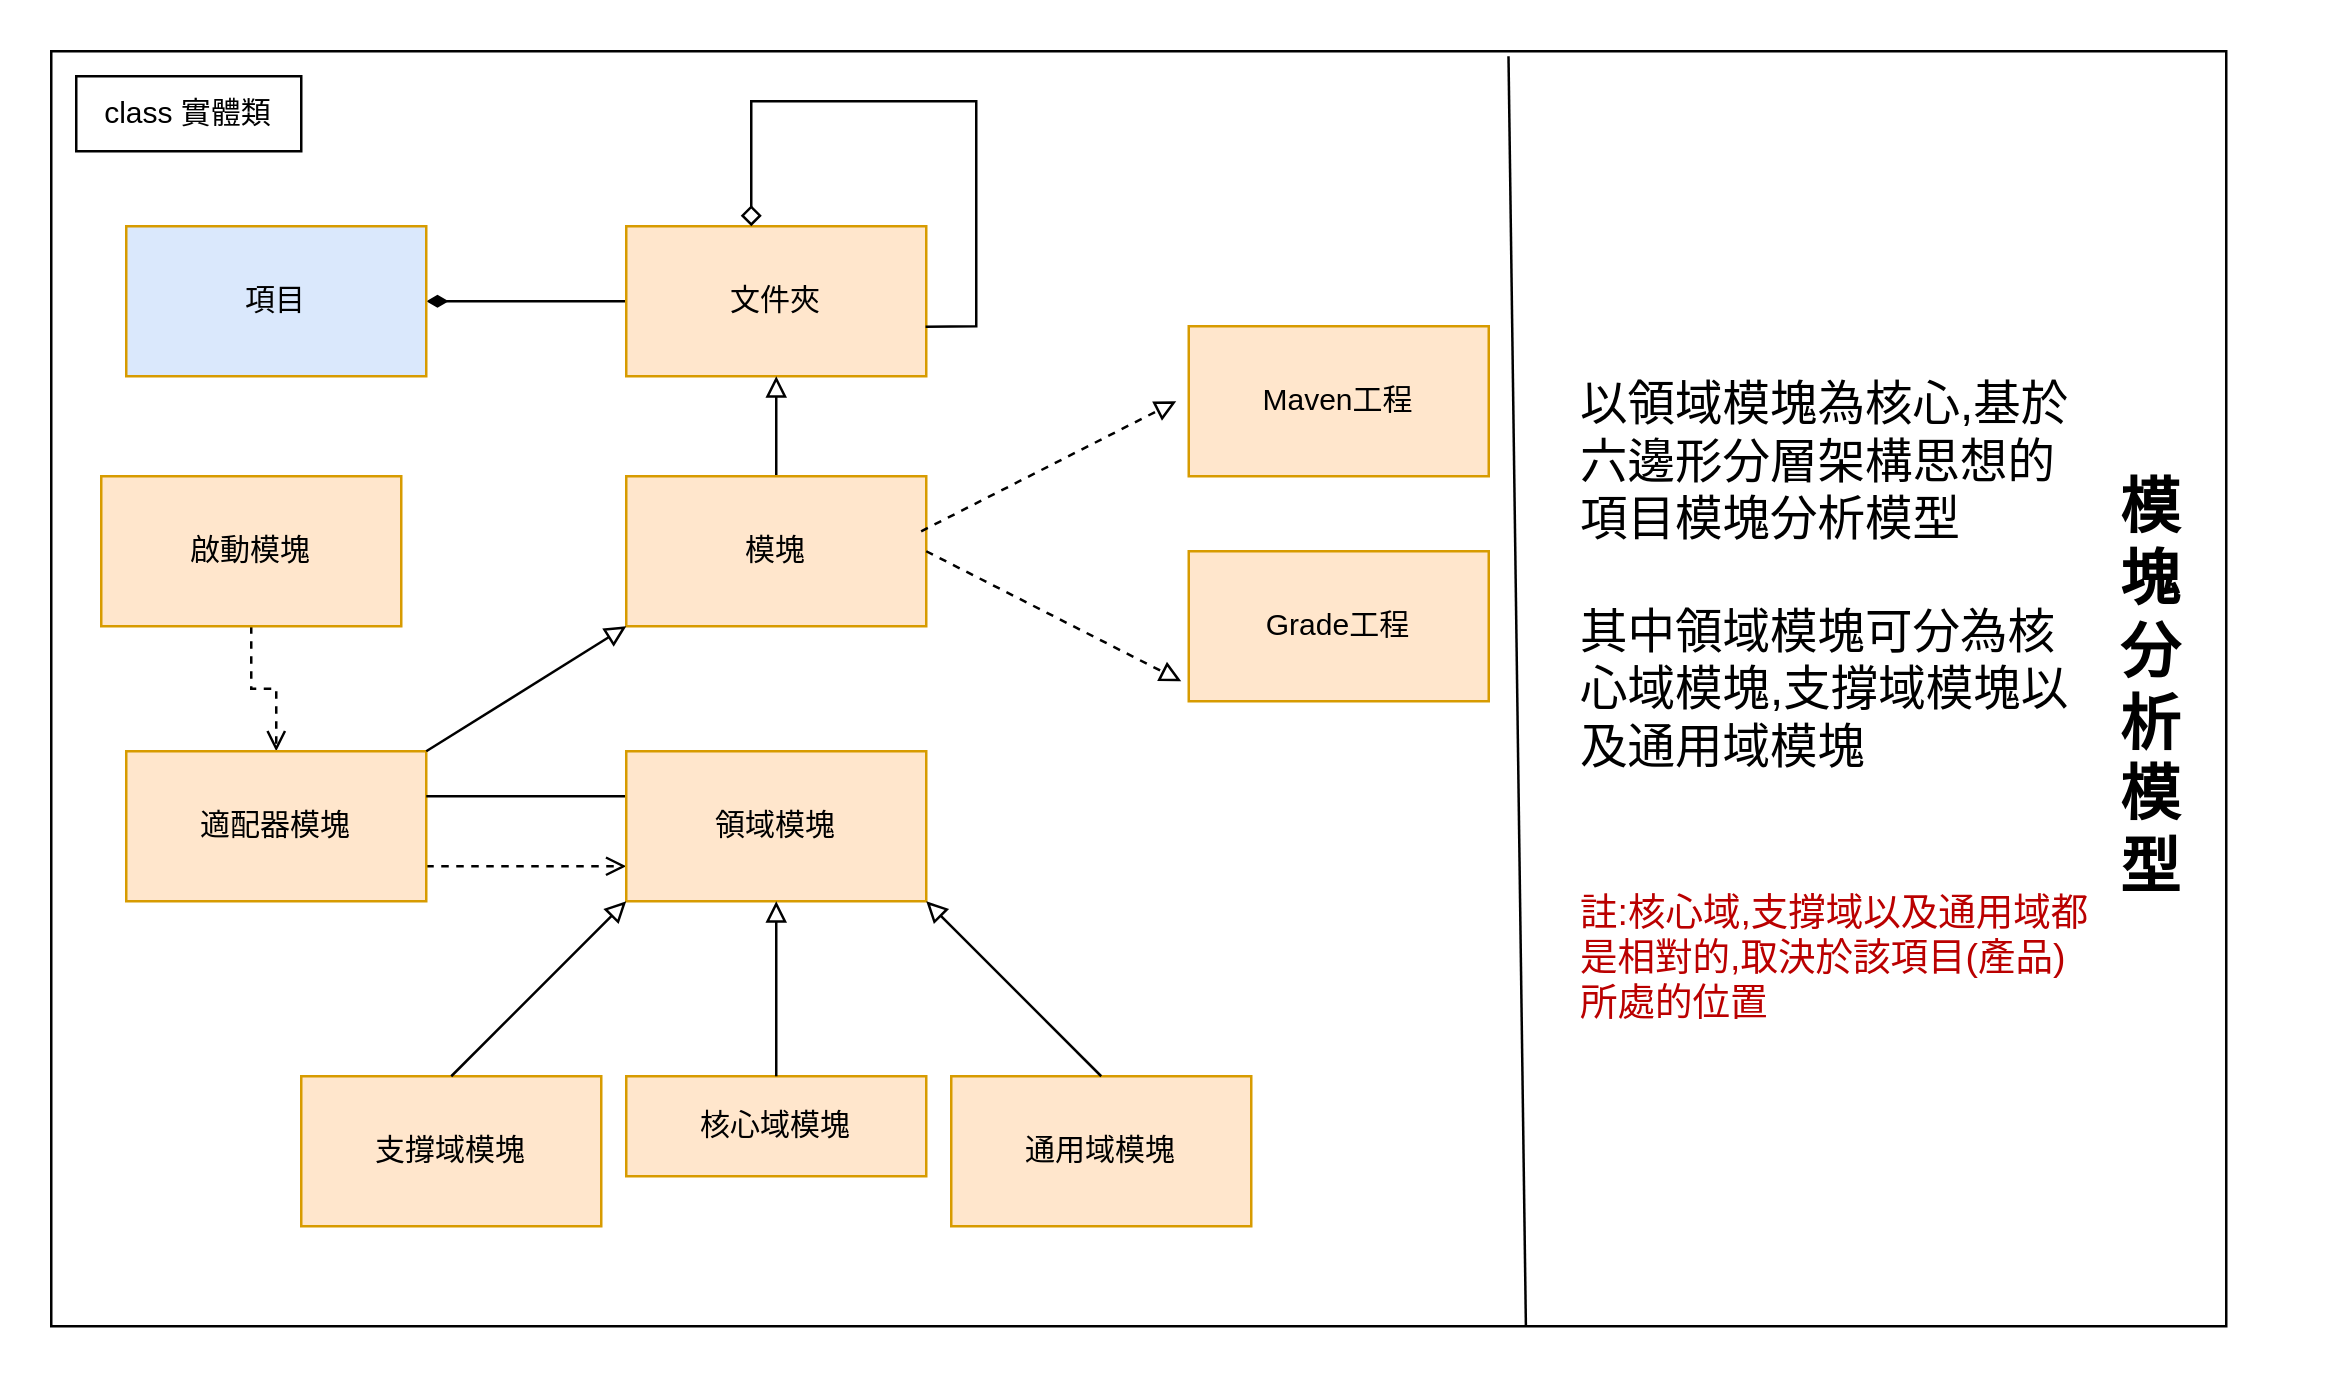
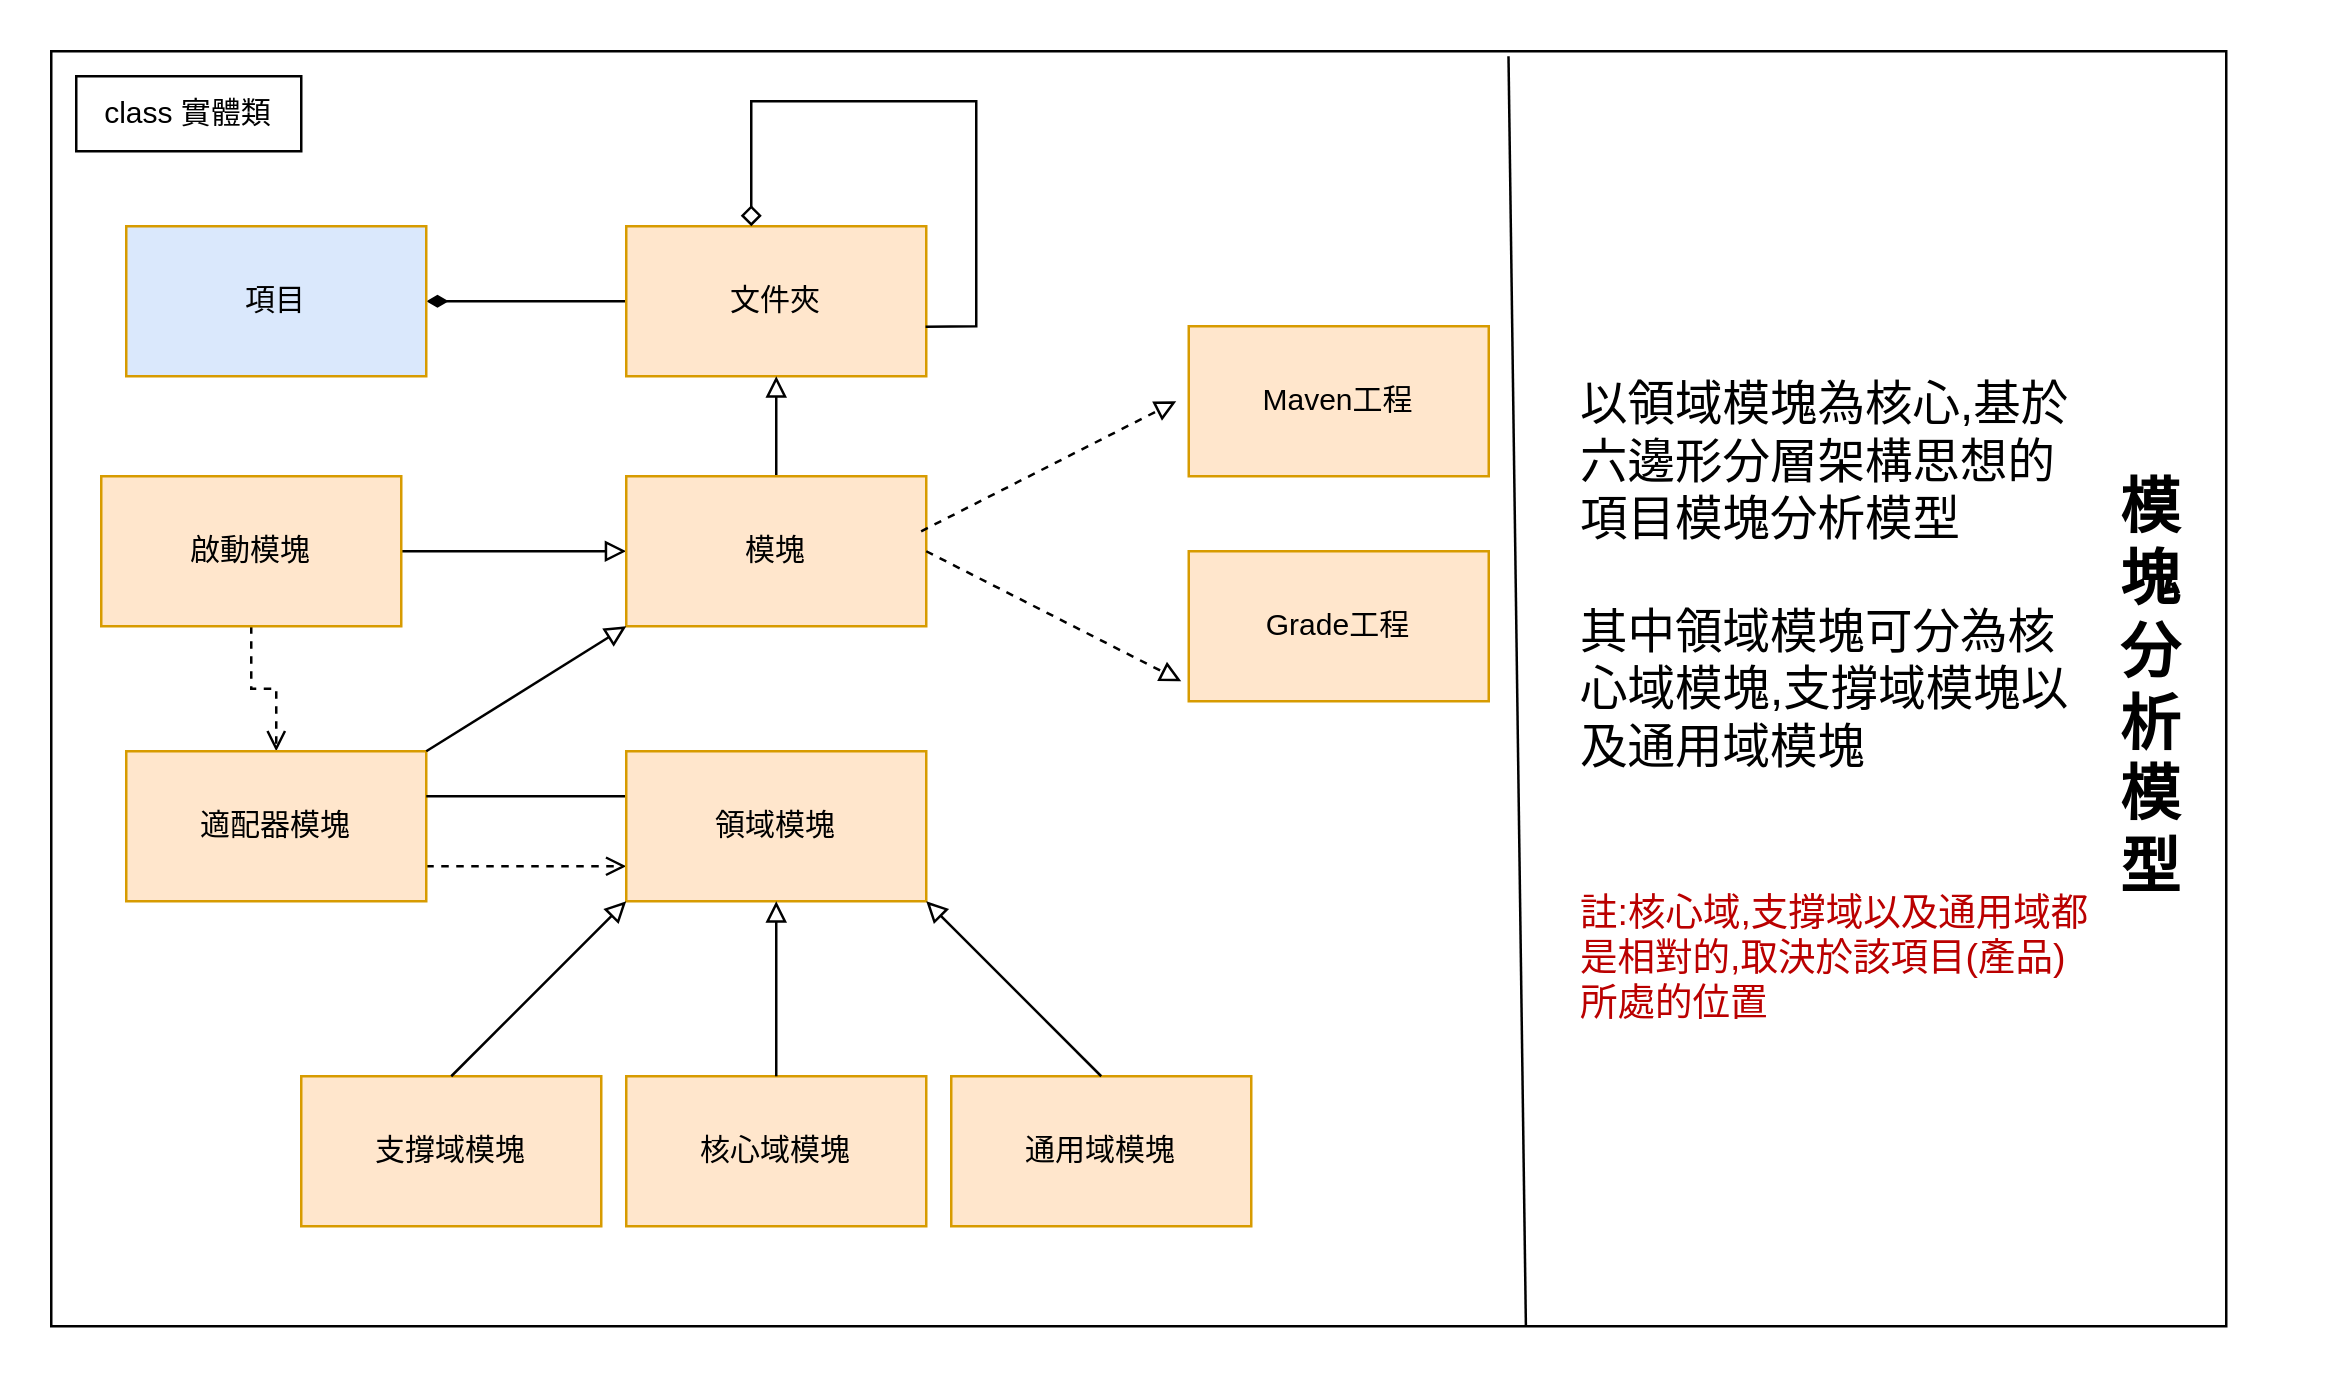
  <mxCell id="0" />
  <mxCell id="1" parent="0" />
  <mxCell id="2" value="" style="rounded=0;whiteSpace=wrap;html=1;" vertex="1" parent="1"><mxGeometry x="20" y="20" width="870" height="510" as="geometry" /></mxCell>
  <mxCell id="3" value="class 實體類" style="rounded=0;whiteSpace=wrap;html=1;" vertex="1" parent="1"><mxGeometry x="30" y="30" width="90" height="30" as="geometry" /></mxCell>
  <mxCell id="4" value="" style="edgeStyle=orthogonalEdgeStyle;rounded=0;orthogonalLoop=1;jettySize=auto;html=1;endArrow=none;endFill=0;startArrow=diamondThin;startFill=1;" edge="1" parent="1" source="5" target="11"><mxGeometry relative="1" as="geometry" /></mxCell>
  <mxCell id="5" value="項目" style="rounded=0;whiteSpace=wrap;html=1;fillColor=#dae8fc;strokeColor=#d79b00;" vertex="1" parent="1"><mxGeometry x="50" y="90" width="120" height="60" as="geometry" /></mxCell>
+ <mxCell id="6" value="" style="edgeStyle=orthogonalEdgeStyle;rounded=0;orthogonalLoop=1;jettySize=auto;html=1;endArrow=block;endFill=0;" edge="1" parent="1" source="8" target="13"><mxGeometry relative="1" as="geometry" /></mxCell>
  <mxCell id="7" value="" style="edgeStyle=orthogonalEdgeStyle;rounded=0;orthogonalLoop=1;jettySize=auto;html=1;endArrow=open;endFill=0;dashed=1;" edge="1" parent="1" source="8" target="10"><mxGeometry relative="1" as="geometry" /></mxCell>
  <mxCell id="8" value="啟動模塊" style="rounded=0;whiteSpace=wrap;html=1;fillColor=#ffe6cc;strokeColor=#d79b00;" vertex="1" parent="1"><mxGeometry x="40" y="190" width="120" height="60" as="geometry" /></mxCell>
  <mxCell id="9" value="" style="edgeStyle=orthogonalEdgeStyle;rounded=0;orthogonalLoop=1;jettySize=auto;html=1;endArrow=open;endFill=0;dashed=1;" edge="1" parent="1"><mxGeometry relative="1" as="geometry"><mxPoint x="170" y="346" as="sourcePoint" /><mxPoint x="250" y="346" as="targetPoint" /></mxGeometry></mxCell>
  <mxCell id="10" value="適配器模塊" style="rounded=0;whiteSpace=wrap;html=1;fillColor=#ffe6cc;strokeColor=#d79b00;" vertex="1" parent="1"><mxGeometry x="50" y="300" width="120" height="60" as="geometry" /></mxCell>
  <mxCell id="11" value="文件夾" style="rounded=0;whiteSpace=wrap;html=1;fillColor=#ffe6cc;strokeColor=#d79b00;" vertex="1" parent="1"><mxGeometry x="250" y="90" width="120" height="60" as="geometry" /></mxCell>
  <mxCell id="12" value="" style="edgeStyle=orthogonalEdgeStyle;rounded=0;orthogonalLoop=1;jettySize=auto;html=1;endArrow=block;endFill=0;" edge="1" parent="1" source="13" target="11"><mxGeometry relative="1" as="geometry" /></mxCell>
  <mxCell id="13" value="模塊" style="rounded=0;whiteSpace=wrap;html=1;fillColor=#ffe6cc;strokeColor=#d79b00;" vertex="1" parent="1"><mxGeometry x="250" y="190" width="120" height="60" as="geometry" /></mxCell>
  <mxCell id="14" value="" style="edgeStyle=orthogonalEdgeStyle;rounded=0;orthogonalLoop=1;jettySize=auto;html=1;endArrow=none;endFill=0;" edge="1" parent="1"><mxGeometry relative="1" as="geometry"><mxPoint x="250" y="318" as="sourcePoint" /><mxPoint x="170" y="318" as="targetPoint" /></mxGeometry></mxCell>
  <mxCell id="15" value="領域模塊" style="rounded=0;whiteSpace=wrap;html=1;fillColor=#ffe6cc;strokeColor=#d79b00;" vertex="1" parent="1"><mxGeometry x="250" y="300" width="120" height="60" as="geometry" /></mxCell>
  <mxCell id="16" value="支撐域模塊" style="rounded=0;whiteSpace=wrap;html=1;fillColor=#ffe6cc;strokeColor=#d79b00;" vertex="1" parent="1"><mxGeometry x="120" y="430" width="120" height="60" as="geometry" /></mxCell>
- <mxCell id="17" value="核心域模塊" style="rounded=0;whiteSpace=wrap;html=1;fillColor=#ffe6cc;strokeColor=#d79b00;" vertex="1" parent="1"><mxGeometry x="250" y="430" width="120" height="40" as="geometry" /></mxCell>
+ <mxCell id="17" value="核心域模塊" style="rounded=0;whiteSpace=wrap;html=1;fillColor=#ffe6cc;strokeColor=#d79b00;" vertex="1" parent="1"><mxGeometry x="250" y="430" width="120" height="60" as="geometry" /></mxCell>
  <mxCell id="18" value="通用域模塊" style="rounded=0;whiteSpace=wrap;html=1;fillColor=#ffe6cc;strokeColor=#d79b00;" vertex="1" parent="1"><mxGeometry x="380" y="430" width="120" height="60" as="geometry" /></mxCell>
  <mxCell id="19" value="Grade工程" style="rounded=0;whiteSpace=wrap;html=1;fillColor=#ffe6cc;strokeColor=#d79b00;" vertex="1" parent="1"><mxGeometry x="475" y="220" width="120" height="60" as="geometry" /></mxCell>
  <mxCell id="20" value="Maven工程" style="rounded=0;whiteSpace=wrap;html=1;fillColor=#ffe6cc;strokeColor=#d79b00;" vertex="1" parent="1"><mxGeometry x="475" y="130" width="120" height="60" as="geometry" /></mxCell>
  <mxCell id="21" value="" style="endArrow=block;html=1;rounded=0;exitX=1;exitY=0;exitDx=0;exitDy=0;endFill=0;" edge="1" parent="1" source="10"><mxGeometry width="50" height="50" relative="1" as="geometry"><mxPoint x="200" y="300" as="sourcePoint" /><mxPoint x="250" y="250" as="targetPoint" /></mxGeometry></mxCell>
  <mxCell id="22" value="" style="endArrow=block;html=1;rounded=0;exitX=0.983;exitY=0.367;exitDx=0;exitDy=0;exitPerimeter=0;dashed=1;endFill=0;" edge="1" parent="1" source="13"><mxGeometry width="50" height="50" relative="1" as="geometry"><mxPoint x="420" y="210" as="sourcePoint" /><mxPoint x="470" y="160" as="targetPoint" /></mxGeometry></mxCell>
  <mxCell id="23" value="" style="endArrow=block;html=1;rounded=0;exitX=0.983;exitY=0.367;exitDx=0;exitDy=0;exitPerimeter=0;endFill=0;dashed=1;" edge="1" parent="1"><mxGeometry width="50" height="50" relative="1" as="geometry"><mxPoint x="370" y="220" as="sourcePoint" /><mxPoint x="472" y="272" as="targetPoint" /></mxGeometry></mxCell>
  <mxCell id="24" value="" style="endArrow=block;html=1;rounded=0;exitX=0.5;exitY=0;exitDx=0;exitDy=0;endFill=0;" edge="1" parent="1" source="16"><mxGeometry width="50" height="50" relative="1" as="geometry"><mxPoint x="200" y="410" as="sourcePoint" /><mxPoint x="250" y="360" as="targetPoint" /></mxGeometry></mxCell>
  <mxCell id="25" value="" style="endArrow=block;html=1;rounded=0;exitX=0.5;exitY=0;exitDx=0;exitDy=0;endFill=0;" edge="1" parent="1" source="17"><mxGeometry width="50" height="50" relative="1" as="geometry"><mxPoint x="260" y="410" as="sourcePoint" /><mxPoint x="310" y="360" as="targetPoint" /></mxGeometry></mxCell>
  <mxCell id="26" value="" style="endArrow=block;html=1;rounded=0;exitX=0.5;exitY=0;exitDx=0;exitDy=0;endFill=0;" edge="1" parent="1" source="18"><mxGeometry width="50" height="50" relative="1" as="geometry"><mxPoint x="320" y="410" as="sourcePoint" /><mxPoint x="370" y="360" as="targetPoint" /></mxGeometry></mxCell>
  <mxCell id="27" value="" style="endArrow=none;html=1;rounded=0;entryX=0.402;entryY=0.216;entryDx=0;entryDy=0;entryPerimeter=0;startArrow=diamond;startFill=0;endFill=0;" edge="1" parent="1" target="2"><mxGeometry width="50" height="50" relative="1" as="geometry"><mxPoint x="300" y="90" as="sourcePoint" /><mxPoint x="350" y="40" as="targetPoint" /><Array as="points"><mxPoint x="300" y="40" /><mxPoint x="390" y="40" /><mxPoint x="390" y="130" /></Array></mxGeometry></mxCell>
  <mxCell id="28" value="" style="endArrow=none;html=1;rounded=0;entryX=0.67;entryY=0.004;entryDx=0;entryDy=0;entryPerimeter=0;exitX=0.678;exitY=1;exitDx=0;exitDy=0;exitPerimeter=0;" edge="1" parent="1" source="2" target="2"><mxGeometry width="50" height="50" relative="1" as="geometry"><mxPoint x="650" y="190" as="sourcePoint" /><mxPoint x="700" y="140" as="targetPoint" /></mxGeometry></mxCell>
  <mxCell id="29" value="&lt;font style=&quot;font-size: 19px;&quot;&gt;以領域模塊為核心,基於六邊形分層架構思想的項目模塊分析模型&lt;/font&gt;&lt;div&gt;&lt;span style=&quot;font-size: 19px;&quot;&gt;&lt;br&gt;&lt;/span&gt;&lt;div&gt;&lt;font style=&quot;font-size: 19px;&quot;&gt;其中領域模塊可分為核心域模塊,支撐域模塊以及通用域模塊&lt;/font&gt;&lt;/div&gt;&lt;/div&gt;&lt;div&gt;&lt;font style=&quot;font-size: 19px;&quot;&gt;&lt;br&gt;&lt;/font&gt;&lt;/div&gt;&lt;div&gt;&lt;font style=&quot;font-size: 19px;&quot;&gt;&lt;br&gt;&lt;/font&gt;&lt;/div&gt;&lt;div&gt;&lt;font style=&quot;font-size: 15px;&quot; color=&quot;#ba0000&quot;&gt;註:核心域,支撐域以及通用域都是相對的,取決於該項目(產品)所處的位置&lt;/font&gt;&lt;/div&gt;" style="text;html=1;align=left;verticalAlign=middle;whiteSpace=wrap;rounded=0;" vertex="1" parent="1"><mxGeometry x="630" y="100" width="210" height="360" as="geometry" /></mxCell>
  <mxCell id="30" value="模&lt;div&gt;塊&lt;/div&gt;&lt;div&gt;分&lt;/div&gt;&lt;div&gt;析&lt;/div&gt;&lt;div&gt;模&lt;div&gt;&lt;div&gt;型&lt;/div&gt;&lt;/div&gt;&lt;/div&gt;" style="text;strokeColor=none;fillColor=none;html=1;fontSize=24;fontStyle=1;verticalAlign=middle;align=center;whiteSpace=wrap;" vertex="1" parent="1"><mxGeometry x="810" y="255" width="100" height="40" as="geometry" /></mxCell>
